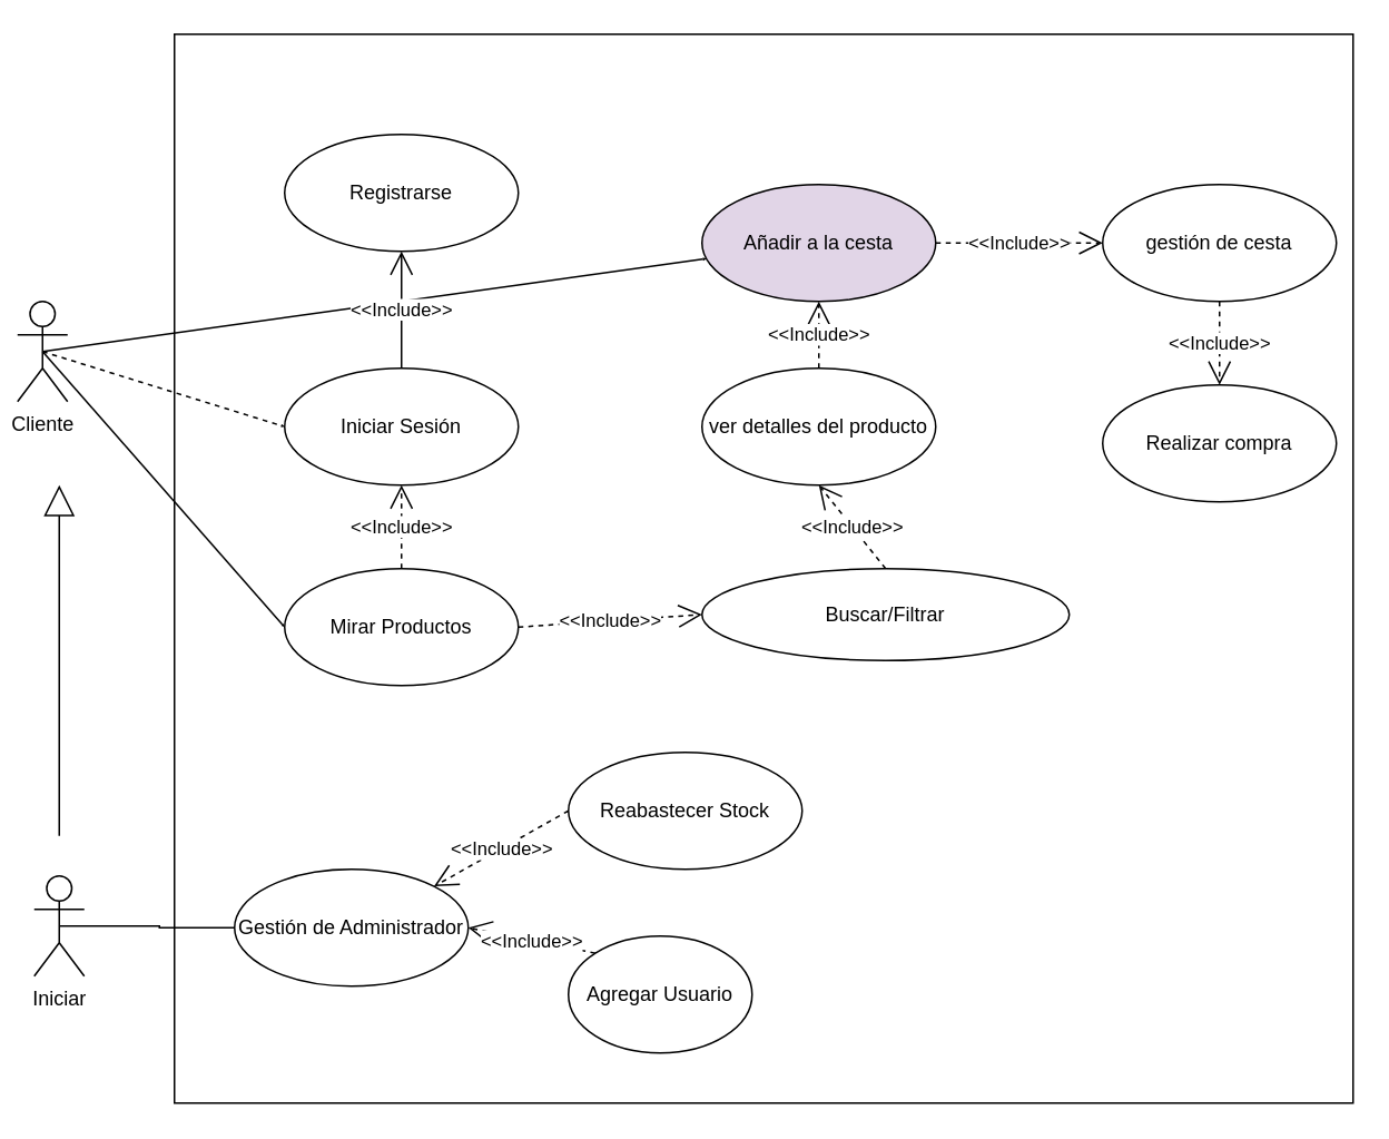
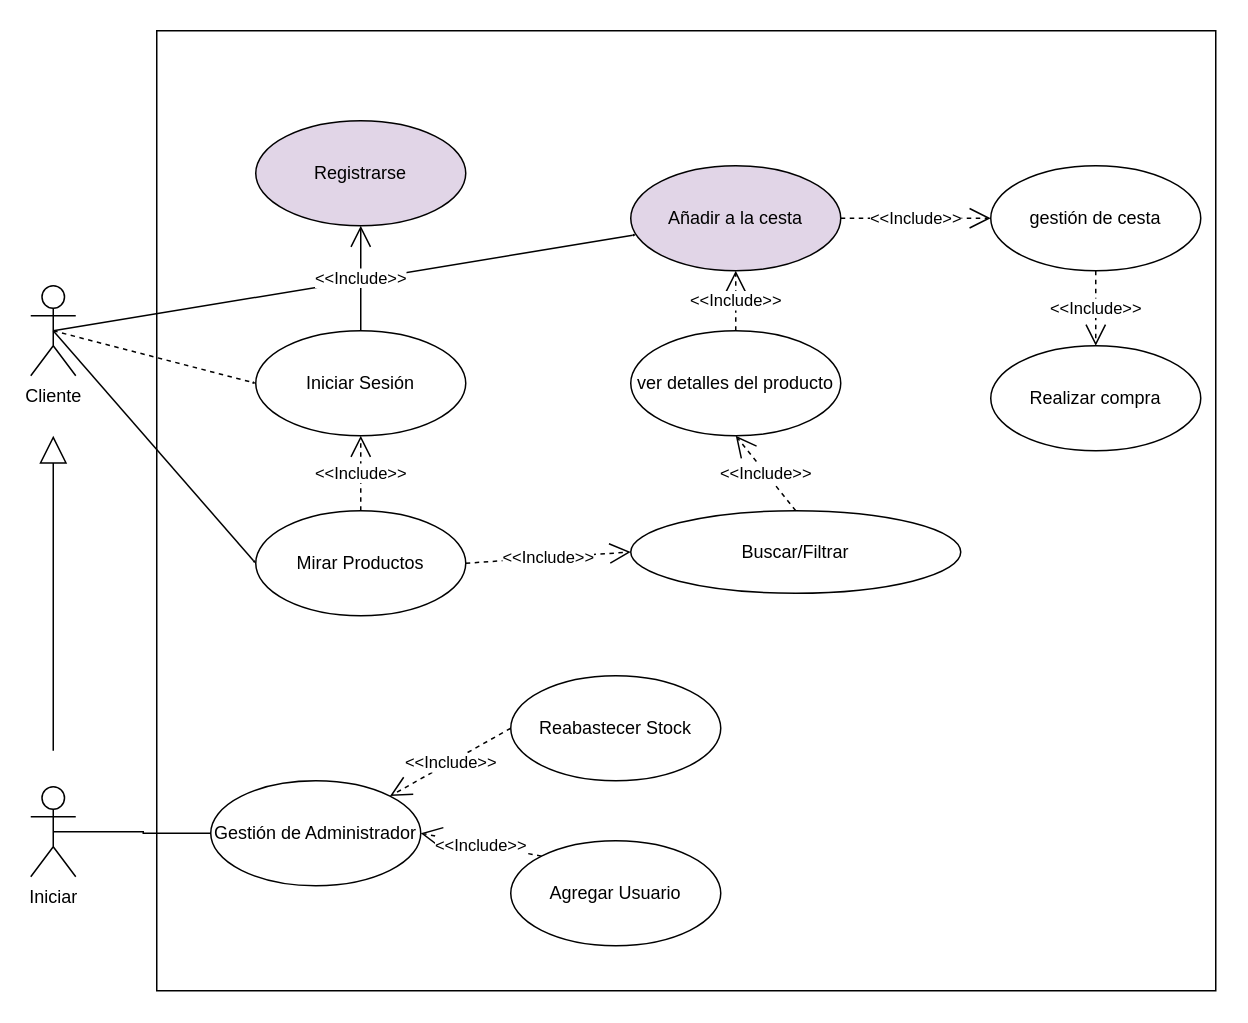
  <mxCell id="0" />
  <mxCell id="1" parent="0" />
  <mxCell id="2" value="" style="rounded=0;whiteSpace=wrap;html=1;" vertex="1" parent="1"><mxGeometry x="104" y="20" width="706" height="640" as="geometry" /></mxCell>
- <mxCell id="3" value="Cliente&lt;br&gt;" style="shape=umlActor;verticalLabelPosition=bottom;verticalAlign=top;html=1;outlineConnect=0;" vertex="1" parent="1"><mxGeometry x="10" y="180" width="30" height="60" as="geometry" /></mxCell>
+ <mxCell id="3" value="Cliente&lt;br&gt;" style="shape=umlActor;verticalLabelPosition=bottom;verticalAlign=top;html=1;outlineConnect=0;" vertex="1" parent="1"><mxGeometry x="20" y="190" width="30" height="60" as="geometry" /></mxCell>
  <mxCell id="4" value="Iniciar&lt;br&gt;" style="shape=umlActor;verticalLabelPosition=bottom;verticalAlign=top;html=1;outlineConnect=0;" vertex="1" parent="1"><mxGeometry x="20" y="524" width="30" height="60" as="geometry" /></mxCell>
  <mxCell id="5" value="" style="endArrow=block;endSize=16;endFill=0;html=1;rounded=0;" edge="1" parent="1"><mxGeometry width="160" relative="1" as="geometry"><mxPoint x="35" y="500" as="sourcePoint" /><mxPoint x="35" y="290" as="targetPoint" /></mxGeometry></mxCell>
  <mxCell id="6" value="Gestión de Administrador" style="ellipse;whiteSpace=wrap;html=1;" vertex="1" parent="1"><mxGeometry x="140" y="520" width="140" height="70" as="geometry" /></mxCell>
- <mxCell id="7" value="Agregar Usuario" style="ellipse;whiteSpace=wrap;html=1;" vertex="1" parent="1"><mxGeometry x="340" y="560" width="110" height="70" as="geometry" /></mxCell>
+ <mxCell id="7" value="Agregar Usuario" style="ellipse;whiteSpace=wrap;html=1;" vertex="1" parent="1"><mxGeometry x="340" y="560" width="140" height="70" as="geometry" /></mxCell>
  <mxCell id="8" value="Reabastecer Stock" style="ellipse;whiteSpace=wrap;html=1;" vertex="1" parent="1"><mxGeometry x="340" y="450" width="140" height="70" as="geometry" /></mxCell>
  <mxCell id="9" value="" style="endArrow=none;html=1;edgeStyle=orthogonalEdgeStyle;rounded=0;exitX=0.5;exitY=0.5;exitDx=0;exitDy=0;exitPerimeter=0;entryX=0;entryY=0.5;entryDx=0;entryDy=0;" edge="1" parent="1" source="4" target="6"><mxGeometry relative="1" as="geometry"><mxPoint x="0" y="510" as="sourcePoint" /><mxPoint x="160" y="510" as="targetPoint" /></mxGeometry></mxCell>
  <mxCell id="10" value="Mirar Productos" style="ellipse;whiteSpace=wrap;html=1;" vertex="1" parent="1"><mxGeometry x="170" y="340" width="140" height="70" as="geometry" /></mxCell>
- <mxCell id="11" value="Registrarse" style="ellipse;whiteSpace=wrap;html=1;" vertex="1" parent="1"><mxGeometry x="170" y="80" width="140" height="70" as="geometry" /></mxCell>
+ <mxCell id="11" value="Registrarse" style="ellipse;whiteSpace=wrap;html=1;fillColor=#e1d5e7;" vertex="1" parent="1"><mxGeometry x="170" y="80" width="140" height="70" as="geometry" /></mxCell>
  <mxCell id="12" value="Iniciar Sesión" style="ellipse;whiteSpace=wrap;html=1;" vertex="1" parent="1"><mxGeometry x="170" y="220" width="140" height="70" as="geometry" /></mxCell>
  <mxCell id="13" value="&amp;lt;&amp;lt;Include&amp;gt;&amp;gt;" style="endArrow=open;endSize=12;dashed=1;html=1;rounded=0;exitX=0;exitY=0.5;exitDx=0;exitDy=0;entryX=1;entryY=0;entryDx=0;entryDy=0;" edge="1" parent="1" source="8" target="6"><mxGeometry width="160" relative="1" as="geometry"><mxPoint x="0" y="270" as="sourcePoint" /><mxPoint x="-80" y="360" as="targetPoint" /></mxGeometry></mxCell>
  <mxCell id="14" value="&amp;lt;&amp;lt;Include&amp;gt;&amp;gt;" style="endArrow=open;endSize=12;dashed=1;html=1;rounded=0;exitX=0;exitY=0;exitDx=0;exitDy=0;entryX=1;entryY=0.5;entryDx=0;entryDy=0;" edge="1" parent="1" source="7" target="6"><mxGeometry width="160" relative="1" as="geometry"><mxPoint x="350" y="495" as="sourcePoint" /><mxPoint x="270" y="540" as="targetPoint" /></mxGeometry></mxCell>
  <mxCell id="15" value="" style="endArrow=open;endFill=1;endSize=0;html=1;rounded=0;exitX=0.5;exitY=0.5;exitDx=0;exitDy=0;exitPerimeter=0;" edge="1" parent="1" source="3" target="23"><mxGeometry width="160" relative="1" as="geometry"><mxPoint x="0" y="270" as="sourcePoint" /><mxPoint x="160" y="270" as="targetPoint" /></mxGeometry></mxCell>
  <mxCell id="16" value="" style="endArrow=open;endFill=1;endSize=0;html=1;rounded=0;entryX=0;entryY=0.5;entryDx=0;entryDy=0;exitX=0.5;exitY=0.5;exitDx=0;exitDy=0;exitPerimeter=0;dashed=1;" edge="1" parent="1" source="3" target="12"><mxGeometry width="160" relative="1" as="geometry"><mxPoint x="45" y="230" as="sourcePoint" /><mxPoint x="180" y="125" as="targetPoint" /></mxGeometry></mxCell>
  <mxCell id="17" value="&amp;lt;&amp;lt;Include&amp;gt;&amp;gt;" style="endArrow=open;endSize=12;dashed=0;html=1;rounded=0;exitX=0.5;exitY=0;exitDx=0;exitDy=0;entryX=0.5;entryY=1;entryDx=0;entryDy=0;" edge="1" parent="1" source="12" target="11"><mxGeometry width="160" relative="1" as="geometry"><mxPoint x="350" y="495" as="sourcePoint" /><mxPoint x="270" y="540" as="targetPoint" /></mxGeometry></mxCell>
  <mxCell id="18" value="" style="endArrow=open;endFill=1;endSize=0;html=1;rounded=0;entryX=0;entryY=0.5;entryDx=0;entryDy=0;exitX=0.5;exitY=0.5;exitDx=0;exitDy=0;exitPerimeter=0;" edge="1" parent="1" source="3" target="10"><mxGeometry width="160" relative="1" as="geometry"><mxPoint x="45" y="230" as="sourcePoint" /><mxPoint x="180" y="265" as="targetPoint" /></mxGeometry></mxCell>
  <mxCell id="19" value="&amp;lt;&amp;lt;Include&amp;gt;&amp;gt;" style="endArrow=open;endSize=12;dashed=1;html=1;rounded=0;exitX=0.5;exitY=0;exitDx=0;exitDy=0;entryX=0.5;entryY=1;entryDx=0;entryDy=0;" edge="1" parent="1" source="10" target="12"><mxGeometry width="160" relative="1" as="geometry"><mxPoint x="250" y="230" as="sourcePoint" /><mxPoint x="250" y="160" as="targetPoint" /></mxGeometry></mxCell>
  <mxCell id="20" value="Buscar/Filtrar" style="ellipse;whiteSpace=wrap;html=1;" vertex="1" parent="1"><mxGeometry x="420" y="340" width="220" height="55" as="geometry" /></mxCell>
  <mxCell id="21" value="&amp;lt;&amp;lt;Include&amp;gt;&amp;gt;" style="endArrow=open;endSize=12;dashed=1;html=1;rounded=0;exitX=1;exitY=0.5;exitDx=0;exitDy=0;entryX=0;entryY=0.5;entryDx=0;entryDy=0;" edge="1" parent="1" source="10" target="20"><mxGeometry width="160" relative="1" as="geometry"><mxPoint x="250" y="350" as="sourcePoint" /><mxPoint x="250" y="300" as="targetPoint" /></mxGeometry></mxCell>
  <mxCell id="22" value="ver detalles del producto" style="ellipse;whiteSpace=wrap;html=1;" vertex="1" parent="1"><mxGeometry x="420" y="220" width="140" height="70" as="geometry" /></mxCell>
  <mxCell id="23" value="Añadir a la cesta" style="ellipse;whiteSpace=wrap;html=1;fillColor=#e1d5e7;" vertex="1" parent="1"><mxGeometry x="420" y="110" width="140" height="70" as="geometry" /></mxCell>
  <mxCell id="24" value="gestión de cesta" style="ellipse;whiteSpace=wrap;html=1;" vertex="1" parent="1"><mxGeometry x="660" y="110" width="140" height="70" as="geometry" /></mxCell>
  <mxCell id="25" value="Realizar compra" style="ellipse;whiteSpace=wrap;html=1;" vertex="1" parent="1"><mxGeometry x="660" y="230" width="140" height="70" as="geometry" /></mxCell>
  <mxCell id="26" value="&amp;lt;&amp;lt;Include&amp;gt;&amp;gt;" style="endArrow=open;endSize=12;dashed=1;html=1;rounded=0;exitX=0.5;exitY=0;exitDx=0;exitDy=0;entryX=0.5;entryY=1;entryDx=0;entryDy=0;" edge="1" parent="1" source="20" target="22"><mxGeometry width="160" relative="1" as="geometry"><mxPoint x="320" y="385" as="sourcePoint" /><mxPoint x="430" y="385" as="targetPoint" /></mxGeometry></mxCell>
  <mxCell id="27" value="&amp;lt;&amp;lt;Include&amp;gt;&amp;gt;" style="endArrow=open;endSize=12;dashed=1;html=1;rounded=0;entryX=0.5;entryY=1;entryDx=0;entryDy=0;" edge="1" parent="1" target="23"><mxGeometry width="160" relative="1" as="geometry"><mxPoint x="490" y="220" as="sourcePoint" /><mxPoint x="500" y="300" as="targetPoint" /></mxGeometry></mxCell>
  <mxCell id="28" value="&amp;lt;&amp;lt;Include&amp;gt;&amp;gt;" style="endArrow=open;endSize=12;dashed=1;html=1;rounded=0;entryX=0;entryY=0.5;entryDx=0;entryDy=0;exitX=1;exitY=0.5;exitDx=0;exitDy=0;" edge="1" parent="1" source="23" target="24"><mxGeometry width="160" relative="1" as="geometry"><mxPoint x="500" y="230" as="sourcePoint" /><mxPoint x="500" y="190" as="targetPoint" /></mxGeometry></mxCell>
  <mxCell id="29" value="&amp;lt;&amp;lt;Include&amp;gt;&amp;gt;" style="endArrow=open;endSize=12;dashed=1;html=1;rounded=0;entryX=0.5;entryY=0;entryDx=0;entryDy=0;exitX=0.5;exitY=1;exitDx=0;exitDy=0;" edge="1" parent="1" source="24" target="25"><mxGeometry width="160" relative="1" as="geometry"><mxPoint x="570" y="155" as="sourcePoint" /><mxPoint x="670" y="155" as="targetPoint" /></mxGeometry></mxCell>
